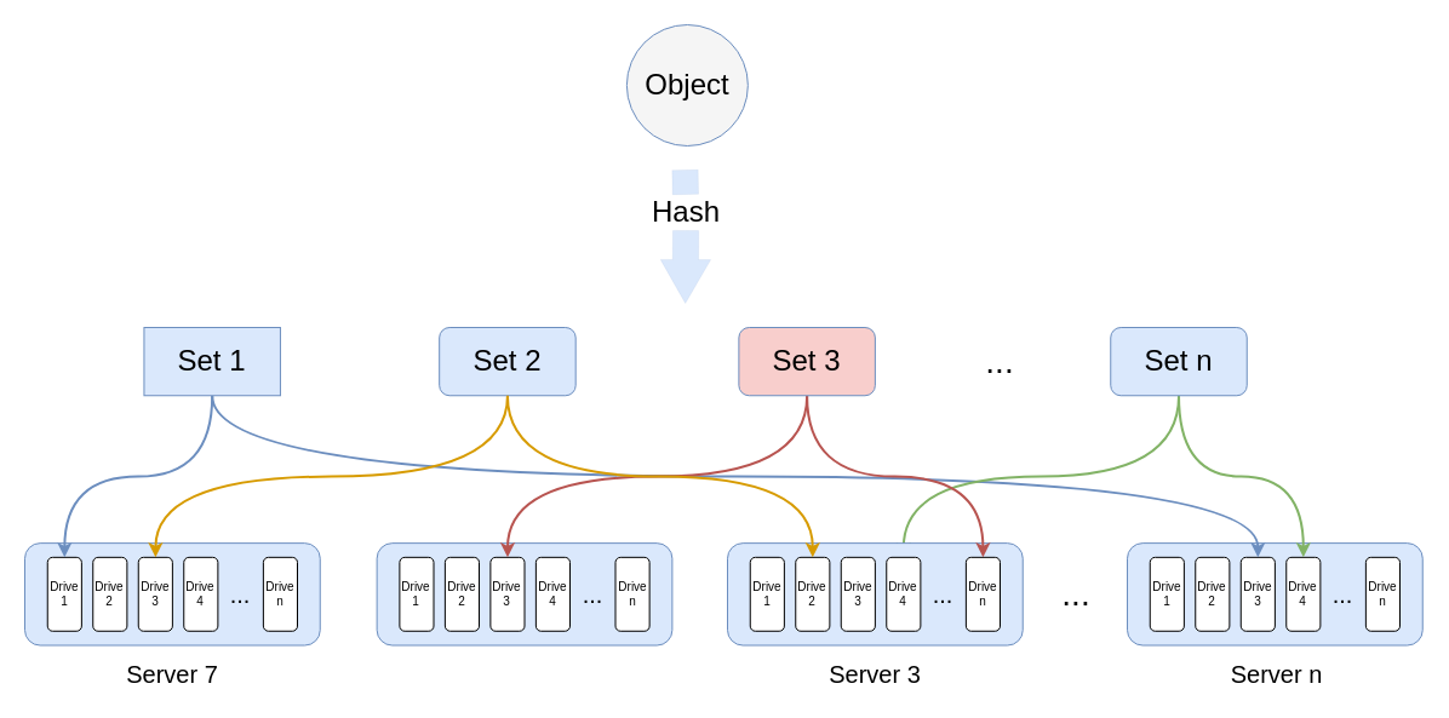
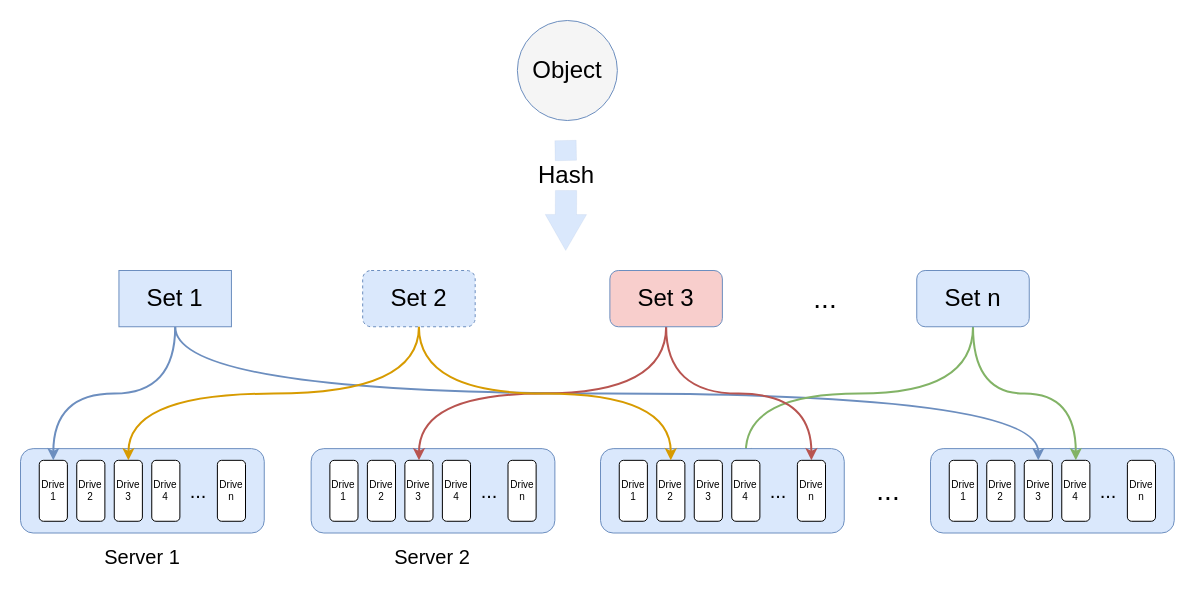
  <mxCell id="0" />
  <mxCell id="1" parent="0" />
  <mxCell id="2" value="" style="rounded=1;whiteSpace=wrap;html=1;fillColor=#dae8fc;strokeColor=#6c8ebf;" vertex="1" parent="1"><mxGeometry x="20" y="448.125" width="243.75" height="84.375" as="geometry" /></mxCell>
  <mxCell id="3" value="&lt;font style=&quot;font-size: 10px&quot;&gt;Drive&lt;br style=&quot;font-size: 10px&quot;&gt;1&lt;/font&gt;" style="rounded=1;whiteSpace=wrap;html=1;fontSize=10;" vertex="1" parent="1"><mxGeometry x="38.75" y="459.844" width="28.125" height="60.938" as="geometry" /></mxCell>
  <mxCell id="4" value="Drive&lt;br style=&quot;font-size: 10px;&quot;&gt;2" style="rounded=1;whiteSpace=wrap;html=1;fontSize=10;" vertex="1" parent="1"><mxGeometry x="76.25" y="459.844" width="28.125" height="60.938" as="geometry" /></mxCell>
  <mxCell id="5" value="Drive&lt;br style=&quot;font-size: 10px;&quot;&gt;3" style="rounded=1;whiteSpace=wrap;html=1;fontSize=10;" vertex="1" parent="1"><mxGeometry x="113.75" y="459.844" width="28.125" height="60.938" as="geometry" /></mxCell>
  <mxCell id="6" value="Drive&lt;br style=&quot;font-size: 10px;&quot;&gt;4" style="rounded=1;whiteSpace=wrap;html=1;fontSize=10;" vertex="1" parent="1"><mxGeometry x="151.25" y="459.844" width="28.125" height="60.938" as="geometry" /></mxCell>
  <mxCell id="7" value="Drive&lt;br style=&quot;font-size: 10px;&quot;&gt;n" style="rounded=1;whiteSpace=wrap;html=1;fontSize=10;" vertex="1" parent="1"><mxGeometry x="216.875" y="459.844" width="28.125" height="60.938" as="geometry" /></mxCell>
  <mxCell id="8" value="&lt;font style=&quot;font-size: 20px&quot;&gt;...&lt;/font&gt;" style="text;html=1;strokeColor=none;fillColor=none;align=center;verticalAlign=middle;whiteSpace=wrap;rounded=0;" vertex="1" parent="1"><mxGeometry x="170" y="476.25" width="56.25" height="28.125" as="geometry" /></mxCell>
- <mxCell id="9" value="Server 7" style="text;html=1;strokeColor=none;fillColor=none;align=center;verticalAlign=middle;whiteSpace=wrap;rounded=0;fontSize=20;" vertex="1" parent="1"><mxGeometry x="99.06" y="541.88" width="85.63" height="28.13" as="geometry" /></mxCell>
+ <mxCell id="9" value="Server 1" style="text;html=1;strokeColor=none;fillColor=none;align=center;verticalAlign=middle;whiteSpace=wrap;rounded=0;fontSize=20;" vertex="1" parent="1"><mxGeometry x="99.06" y="541.88" width="85.63" height="28.13" as="geometry" /></mxCell>
  <mxCell id="10" value="" style="rounded=1;whiteSpace=wrap;html=1;fillColor=#dae8fc;strokeColor=#6c8ebf;" vertex="1" parent="1"><mxGeometry x="310.625" y="448.125" width="243.75" height="84.375" as="geometry" /></mxCell>
  <mxCell id="11" value="Drive&lt;br style=&quot;font-size: 10px;&quot;&gt;1" style="rounded=1;whiteSpace=wrap;html=1;fontSize=10;" vertex="1" parent="1"><mxGeometry x="329.375" y="459.844" width="28.125" height="60.938" as="geometry" /></mxCell>
  <mxCell id="12" value="Drive&lt;br style=&quot;font-size: 10px;&quot;&gt;2" style="rounded=1;whiteSpace=wrap;html=1;fontSize=10;" vertex="1" parent="1"><mxGeometry x="366.875" y="459.844" width="28.125" height="60.938" as="geometry" /></mxCell>
  <mxCell id="13" value="Drive&lt;br style=&quot;font-size: 10px;&quot;&gt;3" style="rounded=1;whiteSpace=wrap;html=1;fontSize=10;" vertex="1" parent="1"><mxGeometry x="404.375" y="459.844" width="28.125" height="60.938" as="geometry" /></mxCell>
  <mxCell id="14" value="Drive&lt;br style=&quot;font-size: 10px;&quot;&gt;4" style="rounded=1;whiteSpace=wrap;html=1;fontSize=10;" vertex="1" parent="1"><mxGeometry x="441.875" y="459.844" width="28.125" height="60.938" as="geometry" /></mxCell>
  <mxCell id="15" value="Drive&lt;br style=&quot;font-size: 10px;&quot;&gt;n" style="rounded=1;whiteSpace=wrap;html=1;fontSize=10;" vertex="1" parent="1"><mxGeometry x="507.5" y="459.844" width="28.125" height="60.938" as="geometry" /></mxCell>
  <mxCell id="16" value="&lt;font style=&quot;font-size: 20px&quot;&gt;...&lt;/font&gt;" style="text;html=1;strokeColor=none;fillColor=none;align=center;verticalAlign=middle;whiteSpace=wrap;rounded=0;" vertex="1" parent="1"><mxGeometry x="460.625" y="476.25" width="56.25" height="28.125" as="geometry" /></mxCell>
+ <mxCell id="17" value="Server 2" style="text;html=1;strokeColor=none;fillColor=none;align=center;verticalAlign=middle;whiteSpace=wrap;rounded=0;fontSize=20;" vertex="1" parent="1"><mxGeometry x="390.31" y="541.875" width="84.375" height="28.125" as="geometry" /></mxCell>
  <mxCell id="18" value="" style="rounded=1;whiteSpace=wrap;html=1;fillColor=#dae8fc;strokeColor=#6c8ebf;" vertex="1" parent="1"><mxGeometry x="930" y="448.115" width="243.75" height="84.375" as="geometry" /></mxCell>
  <mxCell id="19" value="Drive&lt;br style=&quot;font-size: 10px;&quot;&gt;1" style="rounded=1;whiteSpace=wrap;html=1;fontSize=10;" vertex="1" parent="1"><mxGeometry x="948.75" y="459.834" width="28.125" height="60.938" as="geometry" /></mxCell>
  <mxCell id="20" value="Drive&lt;br style=&quot;font-size: 10px;&quot;&gt;2" style="rounded=1;whiteSpace=wrap;html=1;fontSize=10;" vertex="1" parent="1"><mxGeometry x="986.25" y="459.834" width="28.125" height="60.938" as="geometry" /></mxCell>
  <mxCell id="21" value="Drive&lt;br style=&quot;font-size: 10px;&quot;&gt;3" style="rounded=1;whiteSpace=wrap;html=1;fontSize=10;" vertex="1" parent="1"><mxGeometry x="1023.75" y="459.834" width="28.125" height="60.938" as="geometry" /></mxCell>
  <mxCell id="22" value="Drive&lt;br style=&quot;font-size: 10px;&quot;&gt;4" style="rounded=1;whiteSpace=wrap;html=1;fontSize=10;" vertex="1" parent="1"><mxGeometry x="1061.25" y="459.834" width="28.125" height="60.938" as="geometry" /></mxCell>
  <mxCell id="23" value="Drive&lt;br style=&quot;font-size: 10px;&quot;&gt;n" style="rounded=1;whiteSpace=wrap;html=1;fontSize=10;" vertex="1" parent="1"><mxGeometry x="1126.875" y="459.834" width="28.125" height="60.938" as="geometry" /></mxCell>
  <mxCell id="24" value="&lt;font style=&quot;font-size: 20px&quot;&gt;...&lt;/font&gt;" style="text;html=1;strokeColor=none;fillColor=none;align=center;verticalAlign=middle;whiteSpace=wrap;rounded=0;" vertex="1" parent="1"><mxGeometry x="1080" y="476.24" width="56.25" height="28.125" as="geometry" /></mxCell>
- <mxCell id="25" value="Server n" style="text;html=1;strokeColor=none;fillColor=none;align=center;verticalAlign=middle;whiteSpace=wrap;rounded=0;fontSize=20;" vertex="1" parent="1"><mxGeometry x="1014.37" y="541.87" width="79.38" height="28.13" as="geometry" /></mxCell>
  <mxCell id="26" value="&lt;font style=&quot;font-size: 28px&quot;&gt;...&lt;/font&gt;" style="text;html=1;strokeColor=none;fillColor=none;align=center;verticalAlign=middle;whiteSpace=wrap;rounded=0;fontSize=20;" vertex="1" parent="1"><mxGeometry x="860" y="476.245" width="56.25" height="28.125" as="geometry" /></mxCell>
  <mxCell id="27" style="rounded=0;orthogonalLoop=1;jettySize=auto;html=1;exitX=0.5;exitY=1;exitDx=0;exitDy=0;entryX=0.5;entryY=0;entryDx=0;entryDy=0;fontSize=10;fillColor=#dae8fc;strokeColor=#6c8ebf;strokeWidth=2;edgeStyle=orthogonalEdgeStyle;curved=1;" edge="1" parent="1" source="29" target="3"><mxGeometry relative="1" as="geometry" /></mxCell>
  <mxCell id="28" style="shape=connector;rounded=0;orthogonalLoop=1;jettySize=auto;html=1;exitX=0.5;exitY=1;exitDx=0;exitDy=0;entryX=0.5;entryY=0;entryDx=0;entryDy=0;labelBackgroundColor=default;fontFamily=Helvetica;fontSize=10;fontColor=default;endArrow=classic;strokeColor=#6c8ebf;fillColor=#dae8fc;strokeWidth=2;edgeStyle=orthogonalEdgeStyle;curved=1;" edge="1" parent="1" source="29" target="21"><mxGeometry relative="1" as="geometry" /></mxCell>
  <mxCell id="29" value="Set 1" style="whiteSpace=wrap;html=1;fontSize=24;fillColor=#dae8fc;strokeColor=#6c8ebf;rounded=0;" vertex="1" parent="1"><mxGeometry x="118.438" y="270" width="112.5" height="56.25" as="geometry" /></mxCell>
  <mxCell id="30" style="edgeStyle=orthogonalEdgeStyle;shape=connector;rounded=0;orthogonalLoop=1;jettySize=auto;html=1;exitX=0.5;exitY=1;exitDx=0;exitDy=0;entryX=0.5;entryY=0;entryDx=0;entryDy=0;labelBackgroundColor=default;fontFamily=Helvetica;fontSize=10;fontColor=default;endArrow=classic;strokeColor=#82b366;strokeWidth=2;fillColor=#d5e8d4;curved=1;" edge="1" parent="1" source="32" target="39"><mxGeometry relative="1" as="geometry" /></mxCell>
  <mxCell id="31" style="edgeStyle=orthogonalEdgeStyle;shape=connector;curved=1;rounded=0;orthogonalLoop=1;jettySize=auto;html=1;exitX=0.5;exitY=1;exitDx=0;exitDy=0;entryX=0.5;entryY=0;entryDx=0;entryDy=0;labelBackgroundColor=default;fontFamily=Helvetica;fontSize=10;fontColor=default;endArrow=classic;strokeColor=#82b366;strokeWidth=2;fillColor=#d5e8d4;" edge="1" parent="1" source="32" target="22"><mxGeometry relative="1" as="geometry" /></mxCell>
  <mxCell id="32" value="Set n" style="rounded=1;whiteSpace=wrap;html=1;fontSize=24;fillColor=#dae8fc;strokeColor=#6c8ebf;" vertex="1" parent="1"><mxGeometry x="916.25" y="270" width="112.5" height="56.25" as="geometry" /></mxCell>
  <mxCell id="33" style="edgeStyle=orthogonalEdgeStyle;shape=connector;curved=1;rounded=0;orthogonalLoop=1;jettySize=auto;html=1;exitX=0.5;exitY=1;exitDx=0;exitDy=0;labelBackgroundColor=default;fontFamily=Helvetica;fontSize=10;fontColor=default;endArrow=classic;strokeColor=#d79b00;strokeWidth=2;fillColor=#ffe6cc;" edge="1" parent="1" source="34" target="5"><mxGeometry relative="1" as="geometry" /></mxCell>
- <mxCell id="34" value="Set 2" style="rounded=1;whiteSpace=wrap;html=1;fontSize=24;fillColor=#dae8fc;strokeColor=#6c8ebf;" vertex="1" parent="1"><mxGeometry x="362.18" y="270" width="112.5" height="56.25" as="geometry" /></mxCell>
+ <mxCell id="34" value="Set 2" style="rounded=1;whiteSpace=wrap;html=1;fontSize=24;fillColor=#dae8fc;strokeColor=#6c8ebf;dashed=1;" vertex="1" parent="1"><mxGeometry x="362.18" y="270" width="112.5" height="56.25" as="geometry" /></mxCell>
  <mxCell id="35" value="" style="rounded=1;whiteSpace=wrap;html=1;fillColor=#dae8fc;strokeColor=#6c8ebf;" vertex="1" parent="1"><mxGeometry x="600.005" y="448.125" width="243.75" height="84.375" as="geometry" /></mxCell>
  <mxCell id="36" value="Drive&lt;br style=&quot;font-size: 10px;&quot;&gt;1" style="rounded=1;whiteSpace=wrap;html=1;fontSize=10;" vertex="1" parent="1"><mxGeometry x="618.755" y="459.844" width="28.125" height="60.938" as="geometry" /></mxCell>
  <mxCell id="37" value="Drive&lt;br style=&quot;font-size: 10px;&quot;&gt;2" style="rounded=1;whiteSpace=wrap;html=1;fontSize=10;" vertex="1" parent="1"><mxGeometry x="656.255" y="459.844" width="28.125" height="60.938" as="geometry" /></mxCell>
  <mxCell id="38" value="Drive&lt;br style=&quot;font-size: 10px;&quot;&gt;3" style="rounded=1;whiteSpace=wrap;html=1;fontSize=10;" vertex="1" parent="1"><mxGeometry x="693.755" y="459.844" width="28.125" height="60.938" as="geometry" /></mxCell>
  <mxCell id="39" value="Drive&lt;br style=&quot;font-size: 10px;&quot;&gt;4" style="rounded=1;whiteSpace=wrap;html=1;fontSize=10;" vertex="1" parent="1"><mxGeometry x="731.255" y="459.844" width="28.125" height="60.938" as="geometry" /></mxCell>
  <mxCell id="40" value="Drive&lt;br style=&quot;font-size: 10px;&quot;&gt;n" style="rounded=1;whiteSpace=wrap;html=1;fontSize=10;" vertex="1" parent="1"><mxGeometry x="796.88" y="459.844" width="28.125" height="60.938" as="geometry" /></mxCell>
  <mxCell id="41" value="&lt;font style=&quot;font-size: 20px&quot;&gt;...&lt;/font&gt;" style="text;html=1;strokeColor=none;fillColor=none;align=center;verticalAlign=middle;whiteSpace=wrap;rounded=0;" vertex="1" parent="1"><mxGeometry x="750.005" y="476.25" width="56.25" height="28.125" as="geometry" /></mxCell>
- <mxCell id="42" value="Server 3" style="text;html=1;strokeColor=none;fillColor=none;align=center;verticalAlign=middle;whiteSpace=wrap;rounded=0;fontSize=20;" vertex="1" parent="1"><mxGeometry x="679.69" y="541.875" width="84.375" height="28.125" as="geometry" /></mxCell>
  <mxCell id="43" style="edgeStyle=orthogonalEdgeStyle;shape=connector;curved=1;rounded=0;orthogonalLoop=1;jettySize=auto;html=1;exitX=0.5;exitY=1;exitDx=0;exitDy=0;labelBackgroundColor=default;fontFamily=Helvetica;fontSize=10;fontColor=default;endArrow=classic;strokeColor=#b85450;strokeWidth=2;fillColor=#f8cecc;" edge="1" parent="1" source="45" target="13"><mxGeometry relative="1" as="geometry" /></mxCell>
  <mxCell id="44" style="edgeStyle=orthogonalEdgeStyle;shape=connector;curved=1;rounded=0;orthogonalLoop=1;jettySize=auto;html=1;exitX=0.5;exitY=1;exitDx=0;exitDy=0;labelBackgroundColor=default;fontFamily=Helvetica;fontSize=10;fontColor=default;endArrow=classic;strokeColor=#b85450;strokeWidth=2;fillColor=#f8cecc;" edge="1" parent="1" source="45" target="40"><mxGeometry relative="1" as="geometry" /></mxCell>
  <mxCell id="45" value="Set 3" style="rounded=1;whiteSpace=wrap;html=1;fontSize=24;fillColor=#f8cecc;strokeColor=#6c8ebf;" vertex="1" parent="1"><mxGeometry x="609.38" y="270" width="112.5" height="56.25" as="geometry" /></mxCell>
  <mxCell id="46" value="&lt;font style=&quot;font-size: 28px&quot;&gt;...&lt;/font&gt;" style="text;html=1;strokeColor=none;fillColor=none;align=center;verticalAlign=middle;whiteSpace=wrap;rounded=0;fontSize=20;" vertex="1" parent="1"><mxGeometry x="796.88" y="284.065" width="56.25" height="28.125" as="geometry" /></mxCell>
  <mxCell id="47" style="edgeStyle=orthogonalEdgeStyle;shape=connector;curved=1;rounded=0;orthogonalLoop=1;jettySize=auto;html=1;exitX=0.5;exitY=1;exitDx=0;exitDy=0;labelBackgroundColor=default;fontFamily=Helvetica;fontSize=10;fontColor=default;endArrow=classic;strokeColor=#d79b00;strokeWidth=2;fillColor=#ffe6cc;" edge="1" parent="1" source="34" target="37"><mxGeometry relative="1" as="geometry" /></mxCell>
  <mxCell id="48" value="Object" style="ellipse;whiteSpace=wrap;html=1;aspect=fixed;fontFamily=Helvetica;fontSize=24;fillColor=#f5f5f5;strokeColor=#6c8ebf;" vertex="1" parent="1"><mxGeometry x="516.87" y="20" width="100" height="100" as="geometry" /></mxCell>
  <mxCell id="49" value="" style="shape=flexArrow;endArrow=classic;html=1;rounded=0;labelBackgroundColor=default;fontFamily=Helvetica;fontSize=24;fontColor=default;strokeColor=#6c8ebf;strokeWidth=0;fillColor=#dae8fc;curved=1;endSize=12;startSize=12;width=21.333;startArrow=none;" edge="1" parent="1" source="50"><mxGeometry width="50" height="50" relative="1" as="geometry"><mxPoint x="565" y="140" as="sourcePoint" /><mxPoint x="565.2" y="250" as="targetPoint" /></mxGeometry></mxCell>
  <mxCell id="50" value="Hash" style="text;html=1;strokeColor=none;fillColor=none;align=center;verticalAlign=middle;whiteSpace=wrap;rounded=0;fontFamily=Helvetica;fontSize=24;fontColor=default;" vertex="1" parent="1"><mxGeometry x="535.63" y="160" width="60" height="30" as="geometry" /></mxCell>
  <mxCell id="51" value="" style="shape=flexArrow;endArrow=none;html=1;rounded=0;labelBackgroundColor=default;fontFamily=Helvetica;fontSize=24;fontColor=default;strokeColor=#6c8ebf;strokeWidth=0;fillColor=#dae8fc;curved=1;endSize=12;startSize=12;width=21.333;" edge="1" parent="1" target="50"><mxGeometry width="50" height="50" relative="1" as="geometry"><mxPoint x="565" y="140" as="sourcePoint" /><mxPoint x="565.2" y="250" as="targetPoint" /></mxGeometry></mxCell>
